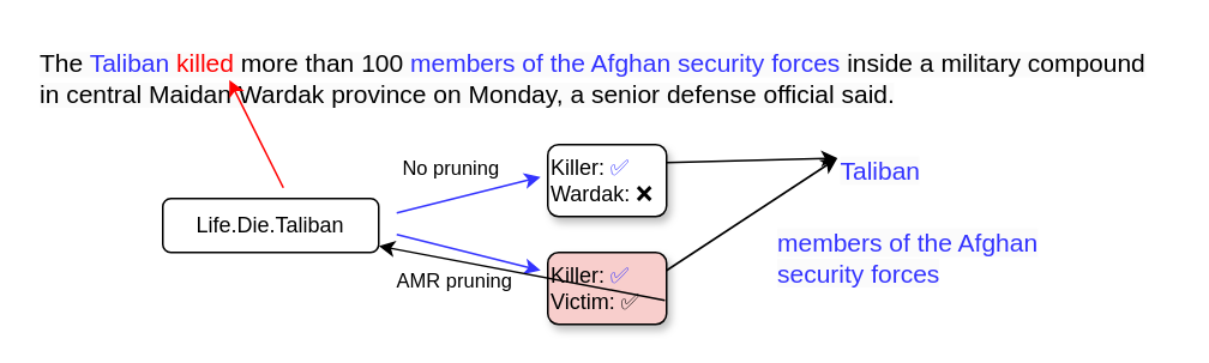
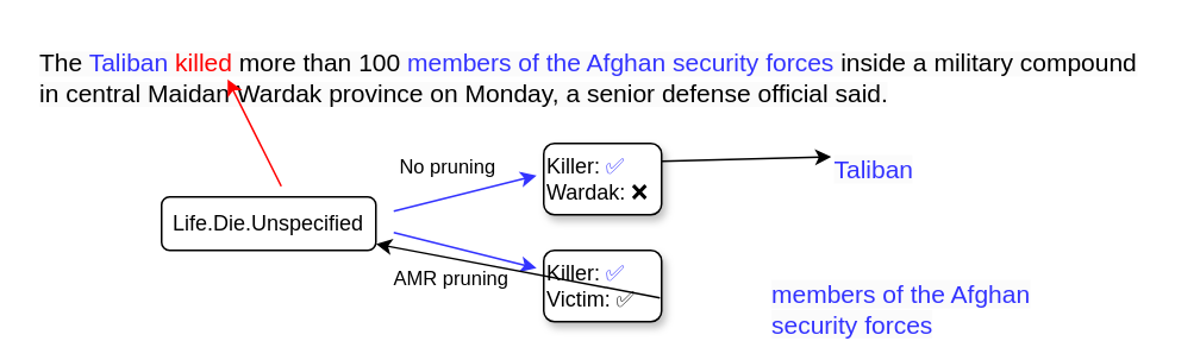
  <mxCell id="0" />
  <mxCell id="1" parent="0" />
  <mxCell id="2" value="&lt;span style=&quot;font-family: Helvetica; font-style: normal; font-variant-ligatures: normal; font-variant-caps: normal; font-weight: 400; letter-spacing: normal; orphans: 2; text-align: center; text-indent: 0px; text-transform: none; widows: 2; word-spacing: 0px; -webkit-text-stroke-width: 0px; background-color: rgb(251, 251, 251); text-decoration-thickness: initial; text-decoration-style: initial; text-decoration-color: initial; float: none; display: inline !important;&quot;&gt;&lt;font style=&quot;font-size: 14px;&quot;&gt;The &lt;font color=&quot;#3333ff&quot;&gt;Taliban&lt;/font&gt; &lt;font color=&quot;#ff0000&quot;&gt;killed&lt;/font&gt; more than 100 &lt;font color=&quot;#3333ff&quot;&gt;members of the Afghan security forces&lt;/font&gt; inside a military compound in central Maidan Wardak province on Monday, a senior defense official said.&lt;/font&gt;&lt;/span&gt;" style="text;whiteSpace=wrap;html=1;" parent="1" vertex="1"><mxGeometry x="20" y="20" width="630" height="50" as="geometry" /></mxCell>
- <mxCell id="3" value="Life.Die.Taliban" style="rounded=1;whiteSpace=wrap;html=1;" parent="1" vertex="1"><mxGeometry x="90" y="110" width="120" height="30" as="geometry" /></mxCell>
+ <mxCell id="3" value="Life.Die.Unspecified" style="rounded=1;whiteSpace=wrap;html=1;" parent="1" vertex="1"><mxGeometry x="90" y="110" width="120" height="30" as="geometry" /></mxCell>
  <mxCell id="4" value="" style="endArrow=classic;html=1;rounded=0;strokeColor=#FF0000;" parent="1" edge="1"><mxGeometry width="50" height="50" relative="1" as="geometry"><mxPoint x="157" y="104" as="sourcePoint" /><mxPoint x="127" y="44" as="targetPoint" /></mxGeometry></mxCell>
  <mxCell id="5" value="" style="endArrow=classic;html=1;rounded=0;strokeColor=#3333FF;" parent="1" edge="1"><mxGeometry width="50" height="50" relative="1" as="geometry"><mxPoint x="220" y="118" as="sourcePoint" /><mxPoint x="300" y="98" as="targetPoint" /></mxGeometry></mxCell>
  <mxCell id="6" value="No pruning" style="edgeLabel;html=1;align=center;verticalAlign=middle;resizable=0;points=[];" parent="5" vertex="1" connectable="0"><mxGeometry x="-0.185" relative="1" as="geometry"><mxPoint x="-3" y="-17" as="offset" /></mxGeometry></mxCell>
  <mxCell id="7" value="" style="endArrow=classic;html=1;rounded=0;strokeColor=#3333FF;" parent="1" edge="1"><mxGeometry width="50" height="50" relative="1" as="geometry"><mxPoint x="220" y="130" as="sourcePoint" /><mxPoint x="300" y="150" as="targetPoint" /></mxGeometry></mxCell>
  <mxCell id="8" value="AMR pruning" style="edgeLabel;html=1;align=center;verticalAlign=middle;resizable=0;points=[];" parent="7" vertex="1" connectable="0"><mxGeometry x="-0.579" relative="1" as="geometry"><mxPoint x="15" y="21" as="offset" /></mxGeometry></mxCell>
  <mxCell id="9" value="&lt;div style=&quot;&quot;&gt;&lt;span style=&quot;background-color: initial;&quot;&gt;Killer: &lt;font color=&quot;#3333ff&quot;&gt;✅&lt;/font&gt;&lt;/span&gt;&lt;/div&gt;&lt;div style=&quot;&quot;&gt;&lt;span style=&quot;background-color: initial;&quot;&gt;Wardak: ❌&lt;/span&gt;&lt;/div&gt;" style="whiteSpace=wrap;html=1;align=left;rounded=1;shadow=1;" parent="1" vertex="1"><mxGeometry x="304" y="80" width="66" height="40" as="geometry" /></mxCell>
- <mxCell id="10" value="&lt;div style=&quot;&quot;&gt;&lt;span style=&quot;background-color: initial;&quot;&gt;Killer: &lt;font color=&quot;#3333ff&quot;&gt;✅&lt;/font&gt;&lt;/span&gt;&lt;/div&gt;&lt;div style=&quot;&quot;&gt;&lt;span style=&quot;background-color: initial;&quot;&gt;Victim: ✅&lt;/span&gt;&lt;/div&gt;" style="whiteSpace=wrap;html=1;align=left;rounded=1;glass=0;shadow=1;fillColor=#f8cecc;" parent="1" vertex="1"><mxGeometry x="304" y="140" width="66" height="40" as="geometry" /></mxCell>
+ <mxCell id="10" value="&lt;div style=&quot;&quot;&gt;&lt;span style=&quot;background-color: initial;&quot;&gt;Killer: &lt;font color=&quot;#3333ff&quot;&gt;✅&lt;/font&gt;&lt;/span&gt;&lt;/div&gt;&lt;div style=&quot;&quot;&gt;&lt;span style=&quot;background-color: initial;&quot;&gt;Victim: ✅&lt;/span&gt;&lt;/div&gt;" style="whiteSpace=wrap;html=1;align=left;rounded=1;glass=0;shadow=1;" parent="1" vertex="1"><mxGeometry x="304" y="140" width="66" height="40" as="geometry" /></mxCell>
  <mxCell id="11" value="&lt;span style=&quot;color: rgb(51, 51, 255); font-family: Helvetica; font-size: 14px; font-style: normal; font-variant-ligatures: normal; font-variant-caps: normal; font-weight: 400; letter-spacing: normal; orphans: 2; text-align: center; text-indent: 0px; text-transform: none; widows: 2; word-spacing: 0px; -webkit-text-stroke-width: 0px; background-color: rgb(251, 251, 251); text-decoration-thickness: initial; text-decoration-style: initial; text-decoration-color: initial; float: none; display: inline !important;&quot;&gt;Taliban&lt;/span&gt;" style="text;whiteSpace=wrap;html=1;strokeColor=none;" parent="1" vertex="1"><mxGeometry x="465" y="80" width="80" height="30" as="geometry" /></mxCell>
- <mxCell id="12" value="&lt;span style=&quot;color: rgb(51, 51, 255); font-family: Helvetica; font-size: 14px; font-style: normal; font-variant-ligatures: normal; font-variant-caps: normal; font-weight: 400; letter-spacing: normal; orphans: 2; text-align: center; text-indent: 0px; text-transform: none; widows: 2; word-spacing: 0px; -webkit-text-stroke-width: 0px; background-color: rgb(251, 251, 251); text-decoration-thickness: initial; text-decoration-style: initial; text-decoration-color: initial; float: none; display: inline !important;&quot;&gt;members of the Afghan security forces&lt;/span&gt;" style="text;whiteSpace=wrap;html=1;" parent="1" vertex="1"><mxGeometry x="430" y="120" width="192" height="35" as="geometry" /></mxCell>
+ <mxCell id="12" value="&lt;span style=&quot;color: rgb(51, 51, 255); font-family: Helvetica; font-size: 14px; font-style: normal; font-variant-ligatures: normal; font-variant-caps: normal; font-weight: 400; letter-spacing: normal; orphans: 2; text-align: center; text-indent: 0px; text-transform: none; widows: 2; word-spacing: 0px; -webkit-text-stroke-width: 0px; background-color: rgb(251, 251, 251); text-decoration-thickness: initial; text-decoration-style: initial; text-decoration-color: initial; float: none; display: inline !important;&quot;&gt;members of the Afghan security forces&lt;/span&gt;" style="text;whiteSpace=wrap;html=1;" parent="1" vertex="1"><mxGeometry x="430" y="150" width="192" height="35" as="geometry" /></mxCell>
  <mxCell id="13" value="" style="endArrow=classic;html=1;rounded=0;entryX=0;entryY=0.25;entryDx=0;entryDy=0;exitX=1;exitY=0.25;exitDx=0;exitDy=0;" parent="1" source="9" target="11" edge="1"><mxGeometry width="50" height="50" relative="1" as="geometry"><mxPoint x="370" y="90" as="sourcePoint" /><mxPoint x="408" y="105" as="targetPoint" /></mxGeometry></mxCell>
  <mxCell id="14" value="" style="endArrow=classic;html=1;rounded=0;exitX=0.986;exitY=0.665;exitDx=0;exitDy=0;exitPerimeter=0;" parent="1" source="10" target="3" edge="1"><mxGeometry width="50" height="50" relative="1" as="geometry"><mxPoint x="360" y="170" as="sourcePoint" /><mxPoint x="408" y="190" as="targetPoint" /></mxGeometry></mxCell>
- <mxCell id="15" value="" style="endArrow=classic;html=1;rounded=0;entryX=0;entryY=0.25;entryDx=0;entryDy=0;exitX=1;exitY=0.25;exitDx=0;exitDy=0;" parent="1" source="10" target="11" edge="1"><mxGeometry width="50" height="50" relative="1" as="geometry"><mxPoint x="360" y="152.5" as="sourcePoint" /><mxPoint x="408" y="137.5" as="targetPoint" /></mxGeometry></mxCell>
